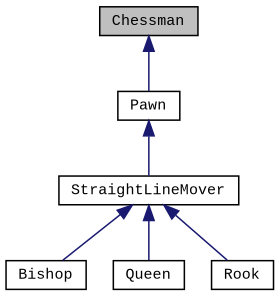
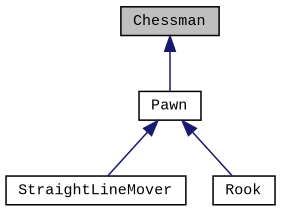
  digraph {
    fontname="Liberation Mono"
    node [color=black fillcolor=white fontname="Liberation Mono" fontsize=10 shape=record style=filled]
    edge [color=midnightblue dir=back fontname="Liberation Mono" fontsize=10 labelfontname=Helvetica labelfontsize=10 style=solid]
    n1 [fillcolor=grey75 fontcolor=black height=0.2 label=Chessman width=0.4]
    n2 [height=0.2 label=Pawn width=0.4]
    n3 [height=0.2 label=StraightLineMover width=0.4]
-   n4 [height=0.2 label=Bishop width=0.4]
-   n5 [height=0.2 label=Queen width=0.4]
    n6 [height=0.2 label=Rook width=0.4]
    n1 -> n2
    n2 -> n3
-   n3 -> n4
-   n3 -> n5
-   n3 -> n6
+   n2 -> n6
  }
